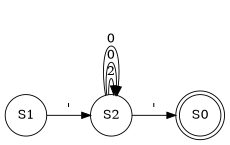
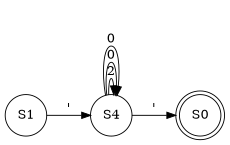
  digraph {
    rankdir=LR
    node [shape=circle]
    n1 [label=S0 shape=doublecircle]
    S1
-   S2
+   S2 [label=S4]
    S1 -> S2 [label=" \' "]
    S2 -> n1 [label=" \' "]
    S2 -> S2 [label=" 2 "]
    S2 -> S2 [label=" 0 "]
    S2 -> S2 [label=" 0 "]
  }
